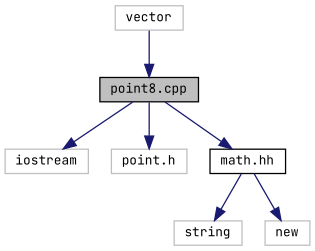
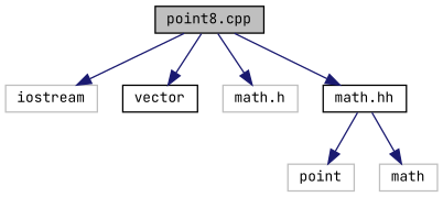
  digraph {
    fontname="JetBrains Mono"
    node [color=grey75 fillcolor=white fontname="JetBrains Mono" fontsize=10 shape=record style=filled]
    edge [color=midnightblue fontname="JetBrains Mono" fontsize=10 labelfontname=Helvetica labelfontsize=10 style=solid]
    n1 [color=black fillcolor=grey75 fontcolor=black height=0.2 label="point8.cpp" width=0.4]
    n2 [height=0.2 label=iostream width=0.4]
-   n3 [height=0.2 label=vector width=0.4]
-   n4 [height=0.2 label="point.h" width=0.4]
+   n3 [color=black height=0.2 label=vector width=0.4]
+   n4 [height=0.2 label="math.h" width=0.4]
    n5 [color=black height=0.2 label="math.hh" width=0.4]
-   n6 [height=0.2 label=string width=0.4]
-   n7 [height=0.2 label=new width=0.4]
+   n6 [height=0.2 label=point width=0.4]
+   n7 [height=0.2 label=math width=0.4]
    n1 -> n2
-   n3 -> n1
+   n1 -> n3
    n1 -> n4
    n1 -> n5
    n5 -> n6
    n5 -> n7
  }
